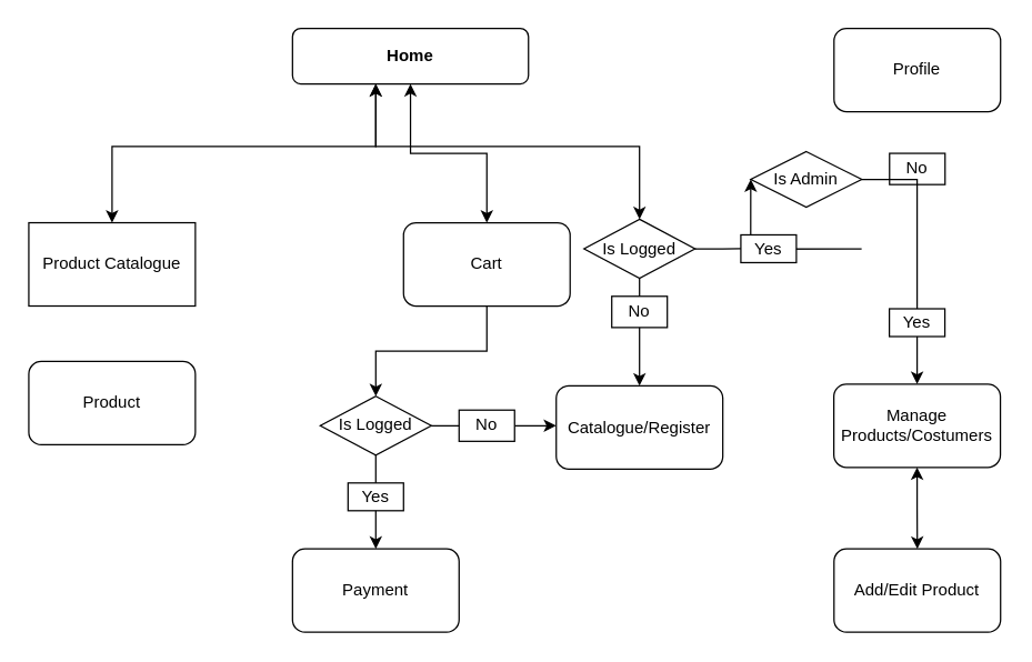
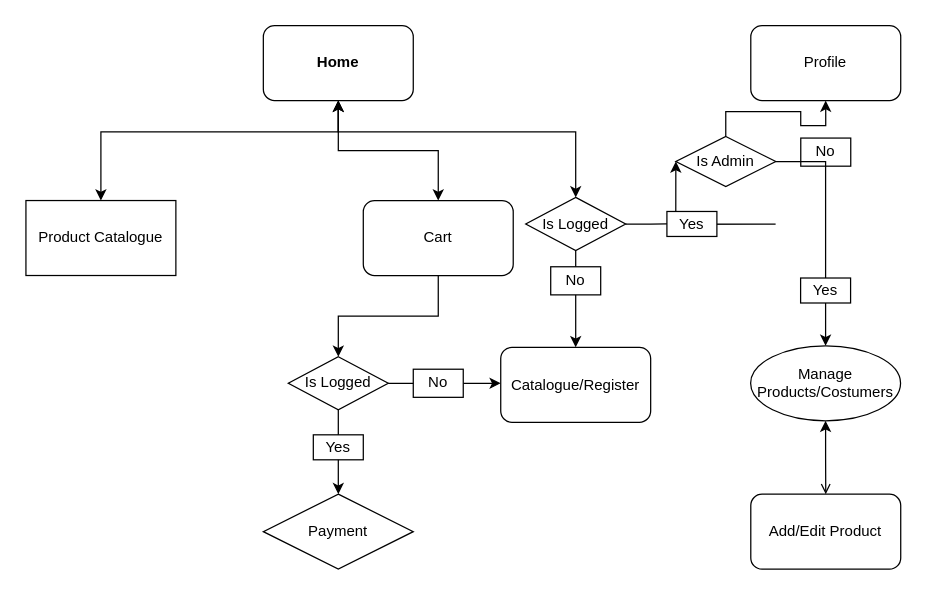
  <mxCell id="0" />
  <mxCell id="1" parent="0" />
  <mxCell id="2" style="edgeStyle=orthogonalEdgeStyle;rounded=0;orthogonalLoop=1;jettySize=auto;html=1;entryX=0.5;entryY=0;entryDx=0;entryDy=0;startArrow=classic;startFill=1;endArrow=classic;endFill=1;" edge="1" parent="1" source="5" target="9"><mxGeometry relative="1" as="geometry" /></mxCell>
  <mxCell id="3" style="edgeStyle=orthogonalEdgeStyle;rounded=0;orthogonalLoop=1;jettySize=auto;html=1;startArrow=classic;startFill=1;endArrow=classic;endFill=1;entryX=0.5;entryY=0;entryDx=0;entryDy=0;" edge="1" parent="1" source="5" target="6"><mxGeometry relative="1" as="geometry"><Array as="points"><mxPoint x="270" y="105" /><mxPoint x="80" y="105" /></Array></mxGeometry></mxCell>
  <mxCell id="4" style="edgeStyle=orthogonalEdgeStyle;rounded=0;orthogonalLoop=1;jettySize=auto;html=1;entryX=0.5;entryY=0;entryDx=0;entryDy=0;startArrow=classic;startFill=1;endArrow=classic;endFill=1;strokeColor=#000000;" edge="1" parent="1" source="5" target="23"><mxGeometry relative="1" as="geometry"><Array as="points"><mxPoint x="270" y="105" /><mxPoint x="460" y="105" /></Array></mxGeometry></mxCell>
- <mxCell id="5" value="Home" style="rounded=1;whiteSpace=wrap;html=1;fontStyle=1" vertex="1" parent="1"><mxGeometry x="210" y="20" width="170" height="40" as="geometry" /></mxCell>
+ <mxCell id="5" value="Home" style="rounded=1;whiteSpace=wrap;html=1;fontStyle=1" vertex="1" parent="1"><mxGeometry x="210" y="20" width="120" height="60" as="geometry" /></mxCell>
  <mxCell id="6" value="Product Catalogue" style="whiteSpace=wrap;html=1;rounded=0;" vertex="1" parent="1"><mxGeometry x="20" y="160" width="120" height="60" as="geometry" /></mxCell>
- <mxCell id="7" value="Product" style="rounded=1;whiteSpace=wrap;html=1;" vertex="1" parent="1"><mxGeometry x="20" y="260" width="120" height="60" as="geometry" /></mxCell>
  <mxCell id="8" style="edgeStyle=orthogonalEdgeStyle;rounded=0;orthogonalLoop=1;jettySize=auto;html=1;startArrow=none;startFill=0;endArrow=classic;endFill=1;strokeColor=#000000;" edge="1" parent="1" source="9" target="19"><mxGeometry relative="1" as="geometry" /></mxCell>
  <mxCell id="9" value="Cart" style="rounded=1;whiteSpace=wrap;html=1;" vertex="1" parent="1"><mxGeometry x="290" y="160" width="120" height="60" as="geometry" /></mxCell>
- <mxCell id="10" style="edgeStyle=orthogonalEdgeStyle;rounded=0;orthogonalLoop=1;jettySize=auto;html=1;entryX=0.5;entryY=0;entryDx=0;entryDy=0;startArrow=classic;startFill=1;" edge="1" parent="1" source="11" target="12"><mxGeometry relative="1" as="geometry" /></mxCell>
- <mxCell id="11" value="Manage Products/Costumers" style="rounded=1;whiteSpace=wrap;html=1;" vertex="1" parent="1"><mxGeometry x="600" y="276.25" width="120" height="60" as="geometry" /></mxCell>
+ <mxCell id="10" style="edgeStyle=orthogonalEdgeStyle;rounded=0;orthogonalLoop=1;jettySize=auto;html=1;entryX=0.5;entryY=0;entryDx=0;entryDy=0;startArrow=classic;startFill=1;endArrow=open;" edge="1" parent="1" source="11" target="12"><mxGeometry relative="1" as="geometry" /></mxCell>
+ <mxCell id="11" value="Manage Products/Costumers" style="ellipse;whiteSpace=wrap;html=1;" vertex="1" parent="1"><mxGeometry x="600" y="276.25" width="120" height="60" as="geometry" /></mxCell>
  <mxCell id="12" value="Add/Edit Product" style="rounded=1;whiteSpace=wrap;html=1;" vertex="1" parent="1"><mxGeometry x="600.13" y="395" width="120" height="60" as="geometry" /></mxCell>
  <mxCell id="13" style="edgeStyle=orthogonalEdgeStyle;rounded=0;orthogonalLoop=1;jettySize=auto;html=1;entryX=0.5;entryY=0;entryDx=0;entryDy=0;startArrow=none;startFill=0;endArrow=classic;endFill=1;strokeColor=#000000;" edge="1" parent="1" source="30" target="11"><mxGeometry relative="1" as="geometry" /></mxCell>
+ <mxCell id="14" value="" style="edgeStyle=orthogonalEdgeStyle;rounded=0;orthogonalLoop=1;jettySize=auto;html=1;startArrow=none;startFill=0;endArrow=classic;endFill=1;strokeColor=#000000;" edge="1" parent="1" source="15" target="29"><mxGeometry relative="1" as="geometry" /></mxCell>
  <mxCell id="15" value="Is Admin" style="rhombus;whiteSpace=wrap;html=1;" vertex="1" parent="1"><mxGeometry x="540.13" y="108.75" width="80" height="40" as="geometry" /></mxCell>
- <mxCell id="16" value="Payment" style="rounded=1;whiteSpace=wrap;html=1;" vertex="1" parent="1"><mxGeometry x="210" y="395" width="120" height="60" as="geometry" /></mxCell>
+ <mxCell id="16" value="Payment" style="rhombus;whiteSpace=wrap;html=1;" vertex="1" parent="1"><mxGeometry x="210" y="395" width="120" height="60" as="geometry" /></mxCell>
  <mxCell id="17" style="edgeStyle=orthogonalEdgeStyle;rounded=0;orthogonalLoop=1;jettySize=auto;html=1;entryX=0.5;entryY=0;entryDx=0;entryDy=0;startArrow=none;startFill=0;endArrow=classic;endFill=1;strokeColor=#000000;" edge="1" parent="1" source="19" target="16"><mxGeometry relative="1" as="geometry" /></mxCell>
  <mxCell id="18" style="edgeStyle=orthogonalEdgeStyle;rounded=0;orthogonalLoop=1;jettySize=auto;html=1;startArrow=none;startFill=0;endArrow=classic;endFill=1;strokeColor=#000000;" edge="1" parent="1" source="25"><mxGeometry relative="1" as="geometry"><mxPoint x="400" y="306.25" as="targetPoint" /></mxGeometry></mxCell>
  <mxCell id="19" value="Is Logged" style="rhombus;whiteSpace=wrap;html=1;" vertex="1" parent="1"><mxGeometry x="230" y="285" width="80" height="42.5" as="geometry" /></mxCell>
  <mxCell id="20" value="Yes" style="rounded=0;whiteSpace=wrap;html=1;" vertex="1" parent="1"><mxGeometry x="250" y="347.5" width="40" height="20" as="geometry" /></mxCell>
  <mxCell id="21" style="edgeStyle=orthogonalEdgeStyle;rounded=0;orthogonalLoop=1;jettySize=auto;html=1;entryX=0.5;entryY=0;entryDx=0;entryDy=0;startArrow=none;startFill=0;endArrow=classic;endFill=1;strokeColor=#000000;" edge="1" parent="1" source="23" target="27"><mxGeometry relative="1" as="geometry" /></mxCell>
  <mxCell id="22" style="edgeStyle=orthogonalEdgeStyle;rounded=0;orthogonalLoop=1;jettySize=auto;html=1;startArrow=none;startFill=0;endArrow=classic;endFill=1;strokeColor=#000000;entryX=0;entryY=0.5;entryDx=0;entryDy=0;" edge="1" parent="1" source="32" target="15"><mxGeometry relative="1" as="geometry"><mxPoint x="640" y="178.75" as="targetPoint" /><Array as="points"><mxPoint x="620" y="179" /><mxPoint x="620" y="179" /></Array></mxGeometry></mxCell>
  <mxCell id="23" value="Is Logged" style="rhombus;whiteSpace=wrap;html=1;" vertex="1" parent="1"><mxGeometry x="420" y="157.5" width="80" height="42.5" as="geometry" /></mxCell>
  <mxCell id="24" value="No" style="rounded=0;whiteSpace=wrap;html=1;" vertex="1" parent="1"><mxGeometry x="440" y="213" width="40" height="22.5" as="geometry" /></mxCell>
  <mxCell id="25" value="No" style="rounded=0;whiteSpace=wrap;html=1;" vertex="1" parent="1"><mxGeometry x="330" y="295" width="40" height="22.5" as="geometry" /></mxCell>
  <mxCell id="26" value="" style="edgeStyle=orthogonalEdgeStyle;rounded=0;orthogonalLoop=1;jettySize=auto;html=1;startArrow=none;startFill=0;endArrow=none;endFill=1;strokeColor=#000000;" edge="1" parent="1" source="19" target="25"><mxGeometry relative="1" as="geometry"><mxPoint x="400" y="306.25" as="targetPoint" /><mxPoint x="309.984" y="306.259" as="sourcePoint" /></mxGeometry></mxCell>
  <mxCell id="27" value="Catalogue/Register" style="rounded=1;whiteSpace=wrap;html=1;" vertex="1" parent="1"><mxGeometry x="400" y="277.5" width="120" height="60" as="geometry" /></mxCell>
  <mxCell id="28" value="No" style="rounded=0;whiteSpace=wrap;html=1;" vertex="1" parent="1"><mxGeometry x="640.13" y="110" width="40" height="22.5" as="geometry" /></mxCell>
  <mxCell id="29" value="Profile" style="rounded=1;whiteSpace=wrap;html=1;" vertex="1" parent="1"><mxGeometry x="600.13" y="20" width="120" height="60" as="geometry" /></mxCell>
  <mxCell id="30" value="Yes" style="rounded=0;whiteSpace=wrap;html=1;" vertex="1" parent="1"><mxGeometry x="640" y="222" width="40" height="20" as="geometry" /></mxCell>
  <mxCell id="31" value="" style="edgeStyle=orthogonalEdgeStyle;rounded=0;orthogonalLoop=1;jettySize=auto;html=1;entryX=0.5;entryY=0;entryDx=0;entryDy=0;startArrow=none;startFill=0;endArrow=none;endFill=1;strokeColor=#000000;" edge="1" parent="1" source="15" target="30"><mxGeometry relative="1" as="geometry"><mxPoint x="660.13" y="198.75" as="sourcePoint" /><mxPoint x="660.13" y="317.5" as="targetPoint" /></mxGeometry></mxCell>
  <mxCell id="32" value="Yes" style="rounded=0;whiteSpace=wrap;html=1;" vertex="1" parent="1"><mxGeometry x="533" y="168.75" width="40" height="20" as="geometry" /></mxCell>
  <mxCell id="33" value="" style="edgeStyle=orthogonalEdgeStyle;rounded=0;orthogonalLoop=1;jettySize=auto;html=1;startArrow=none;startFill=0;endArrow=none;endFill=1;strokeColor=#000000;entryX=0;entryY=0.5;entryDx=0;entryDy=0;" edge="1" parent="1" source="23" target="32"><mxGeometry relative="1" as="geometry"><mxPoint x="620.13" y="178.75" as="targetPoint" /><mxPoint x="500" y="178.75" as="sourcePoint" /><Array as="points" /></mxGeometry></mxCell>
